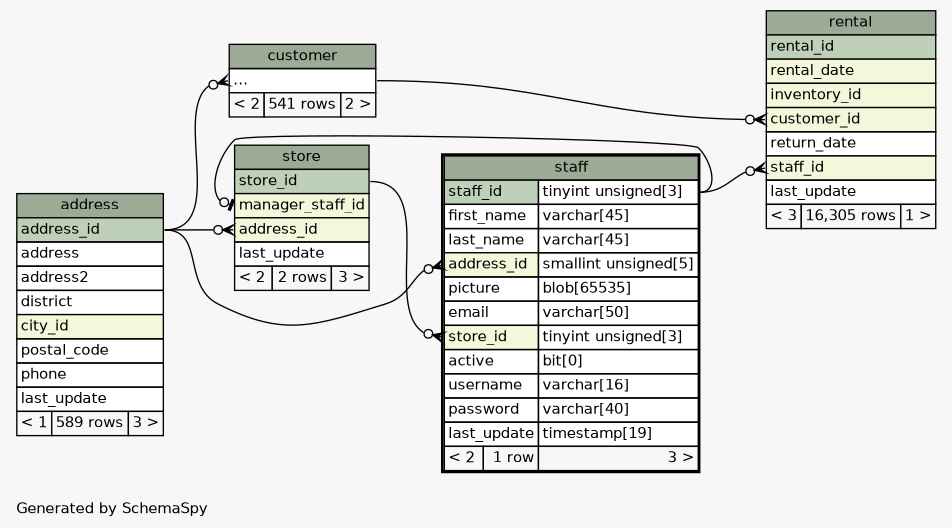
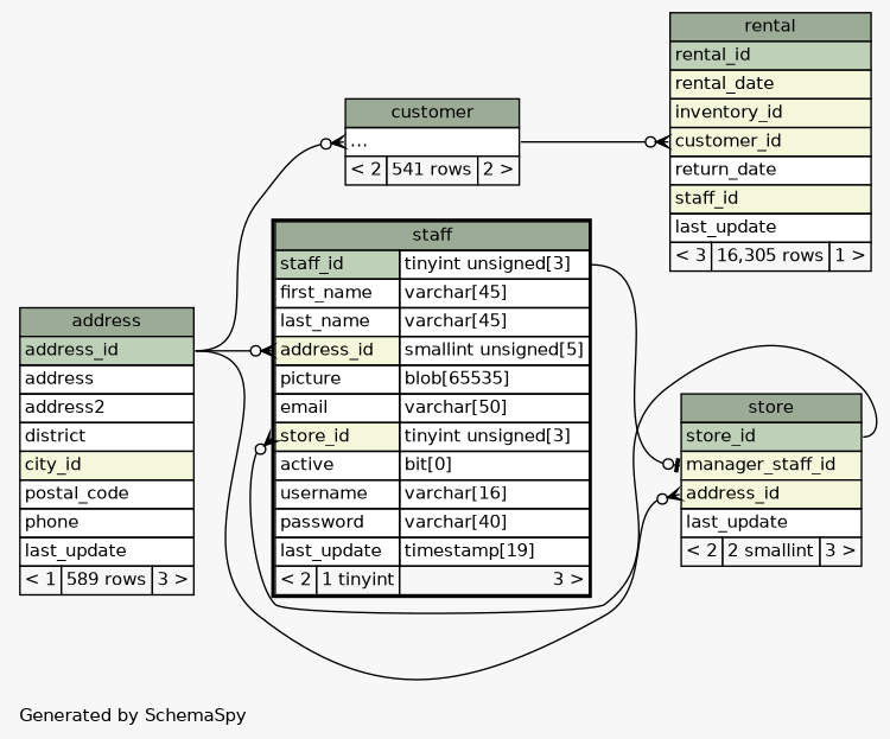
  digraph {
    bgcolor="#f7f7f7"
    fontname=Helvetica
    fontsize=11
    label="\nGenerated by SchemaSpy"
    labeljust=l
    nodesep=0.18
    rankdir=RL
    ranksep=0.46
    node [fontname=Helvetica fontsize=11 shape=plaintext]
    edge [arrowhead=none arrowsize=0.8 arrowtail=crowodot dir=back headport="address_id:e" tailport="address_id:w"]
    n1 [label=<     <TABLE BORDER="0" CELLBORDER="1" CELLSPACING="0" BGCOLOR="#ffffff">       <TR><TD COLSPAN="3" BGCOLOR="#9bab96" ALIGN="CENTER">address</TD></TR>       <TR><TD PORT="address_id" COLSPAN="3" BGCOLOR="#bed1b8" ALIGN="LEFT">address_id</TD></TR>       <TR><TD PORT="address" COLSPAN="3" ALIGN="LEFT">address</TD></TR>       <TR><TD PORT="address2" COLSPAN="3" ALIGN="LEFT">address2</TD></TR>       <TR><TD PORT="district" COLSPAN="3" ALIGN="LEFT">district</TD></TR>       <TR><TD PORT="city_id" COLSPAN="3" BGCOLOR="#f4f7da" ALIGN="LEFT">city_id</TD></TR>       <TR><TD PORT="postal_code" COLSPAN="3" ALIGN="LEFT">postal_code</TD></TR>       <TR><TD PORT="phone" COLSPAN="3" ALIGN="LEFT">phone</TD></TR>       <TR><TD PORT="last_update" COLSPAN="3" ALIGN="LEFT">last_update</TD></TR>       <TR><TD ALIGN="LEFT" BGCOLOR="#f7f7f7">&lt; 1</TD><TD ALIGN="RIGHT" BGCOLOR="#f7f7f7">589 rows</TD><TD ALIGN="RIGHT" BGCOLOR="#f7f7f7">3 &gt;</TD></TR>     </TABLE>>]
    n2 [label=<     <TABLE BORDER="0" CELLBORDER="1" CELLSPACING="0" BGCOLOR="#ffffff">       <TR><TD COLSPAN="3" BGCOLOR="#9bab96" ALIGN="CENTER">customer</TD></TR>       <TR><TD PORT="elipses" COLSPAN="3" ALIGN="LEFT">...</TD></TR>       <TR><TD ALIGN="LEFT" BGCOLOR="#f7f7f7">&lt; 2</TD><TD ALIGN="RIGHT" BGCOLOR="#f7f7f7">541 rows</TD><TD ALIGN="RIGHT" BGCOLOR="#f7f7f7">2 &gt;</TD></TR>     </TABLE>>]
-   n3 [label=<     <TABLE BORDER="0" CELLBORDER="1" CELLSPACING="0" BGCOLOR="#ffffff">       <TR><TD COLSPAN="3" BGCOLOR="#9bab96" ALIGN="CENTER">store</TD></TR>       <TR><TD PORT="store_id" COLSPAN="3" BGCOLOR="#bed1b8" ALIGN="LEFT">store_id</TD></TR>       <TR><TD PORT="manager_staff_id" COLSPAN="3" BGCOLOR="#f4f7da" ALIGN="LEFT">manager_staff_id</TD></TR>       <TR><TD PORT="address_id" COLSPAN="3" BGCOLOR="#f4f7da" ALIGN="LEFT">address_id</TD></TR>       <TR><TD PORT="last_update" COLSPAN="3" ALIGN="LEFT">last_update</TD></TR>       <TR><TD ALIGN="LEFT" BGCOLOR="#f7f7f7">&lt; 2</TD><TD ALIGN="RIGHT" BGCOLOR="#f7f7f7">2 rows</TD><TD ALIGN="RIGHT" BGCOLOR="#f7f7f7">3 &gt;</TD></TR>     </TABLE>>]
-   n4 [label=<     <TABLE BORDER="2" CELLBORDER="1" CELLSPACING="0" BGCOLOR="#ffffff">       <TR><TD COLSPAN="3" BGCOLOR="#9bab96" ALIGN="CENTER">staff</TD></TR>       <TR><TD PORT="staff_id" COLSPAN="2" BGCOLOR="#bed1b8" ALIGN="LEFT">staff_id</TD><TD PORT="staff_id.type" ALIGN="LEFT">tinyint unsigned[3]</TD></TR>       <TR><TD PORT="first_name" COLSPAN="2" ALIGN="LEFT">first_name</TD><TD PORT="first_name.type" ALIGN="LEFT">varchar[45]</TD></TR>       <TR><TD PORT="last_name" COLSPAN="2" ALIGN="LEFT">last_name</TD><TD PORT="last_name.type" ALIGN="LEFT">varchar[45]</TD></TR>       <TR><TD PORT="address_id" COLSPAN="2" BGCOLOR="#f4f7da" ALIGN="LEFT">address_id</TD><TD PORT="address_id.type" ALIGN="LEFT">smallint unsigned[5]</TD></TR>       <TR><TD PORT="picture" COLSPAN="2" ALIGN="LEFT">picture</TD><TD PORT="picture.type" ALIGN="LEFT">blob[65535]</TD></TR>       <TR><TD PORT="email" COLSPAN="2" ALIGN="LEFT">email</TD><TD PORT="email.type" ALIGN="LEFT">varchar[50]</TD></TR>       <TR><TD PORT="store_id" COLSPAN="2" BGCOLOR="#f4f7da" ALIGN="LEFT">store_id</TD><TD PORT="store_id.type" ALIGN="LEFT">tinyint unsigned[3]</TD></TR>       <TR><TD PORT="active" COLSPAN="2" ALIGN="LEFT">active</TD><TD PORT="active.type" ALIGN="LEFT">bit[0]</TD></TR>       <TR><TD PORT="username" COLSPAN="2" ALIGN="LEFT">username</TD><TD PORT="username.type" ALIGN="LEFT">varchar[16]</TD></TR>       <TR><TD PORT="password" COLSPAN="2" ALIGN="LEFT">password</TD><TD PORT="password.type" ALIGN="LEFT">varchar[40]</TD></TR>       <TR><TD PORT="last_update" COLSPAN="2" ALIGN="LEFT">last_update</TD><TD PORT="last_update.type" ALIGN="LEFT">timestamp[19]</TD></TR>       <TR><TD ALIGN="LEFT" BGCOLOR="#f7f7f7">&lt; 2</TD><TD ALIGN="RIGHT" BGCOLOR="#f7f7f7">1 row</TD><TD ALIGN="RIGHT" BGCOLOR="#f7f7f7">3 &gt;</TD></TR>     </TABLE>>]
+   n3 [label=<     <TABLE BORDER="0" CELLBORDER="1" CELLSPACING="0" BGCOLOR="#ffffff">       <TR><TD COLSPAN="3" BGCOLOR="#9bab96" ALIGN="CENTER">store</TD></TR>       <TR><TD PORT="store_id" COLSPAN="3" BGCOLOR="#bed1b8" ALIGN="LEFT">store_id</TD></TR>       <TR><TD PORT="manager_staff_id" COLSPAN="3" BGCOLOR="#f4f7da" ALIGN="LEFT">manager_staff_id</TD></TR>       <TR><TD PORT="address_id" COLSPAN="3" BGCOLOR="#f4f7da" ALIGN="LEFT">address_id</TD></TR>       <TR><TD PORT="last_update" COLSPAN="3" ALIGN="LEFT">last_update</TD></TR>       <TR><TD ALIGN="LEFT" BGCOLOR="#f7f7f7">&lt; 2</TD><TD ALIGN="RIGHT" BGCOLOR="#f7f7f7">2 smallint</TD><TD ALIGN="RIGHT" BGCOLOR="#f7f7f7">3 &gt;</TD></TR>     </TABLE>>]
+   n4 [label=<     <TABLE BORDER="2" CELLBORDER="1" CELLSPACING="0" BGCOLOR="#ffffff">       <TR><TD COLSPAN="3" BGCOLOR="#9bab96" ALIGN="CENTER">staff</TD></TR>       <TR><TD PORT="staff_id" COLSPAN="2" BGCOLOR="#bed1b8" ALIGN="LEFT">staff_id</TD><TD PORT="staff_id.type" ALIGN="LEFT">tinyint unsigned[3]</TD></TR>       <TR><TD PORT="first_name" COLSPAN="2" ALIGN="LEFT">first_name</TD><TD PORT="first_name.type" ALIGN="LEFT">varchar[45]</TD></TR>       <TR><TD PORT="last_name" COLSPAN="2" ALIGN="LEFT">last_name</TD><TD PORT="last_name.type" ALIGN="LEFT">varchar[45]</TD></TR>       <TR><TD PORT="address_id" COLSPAN="2" BGCOLOR="#f4f7da" ALIGN="LEFT">address_id</TD><TD PORT="address_id.type" ALIGN="LEFT">smallint unsigned[5]</TD></TR>       <TR><TD PORT="picture" COLSPAN="2" ALIGN="LEFT">picture</TD><TD PORT="picture.type" ALIGN="LEFT">blob[65535]</TD></TR>       <TR><TD PORT="email" COLSPAN="2" ALIGN="LEFT">email</TD><TD PORT="email.type" ALIGN="LEFT">varchar[50]</TD></TR>       <TR><TD PORT="store_id" COLSPAN="2" BGCOLOR="#f4f7da" ALIGN="LEFT">store_id</TD><TD PORT="store_id.type" ALIGN="LEFT">tinyint unsigned[3]</TD></TR>       <TR><TD PORT="active" COLSPAN="2" ALIGN="LEFT">active</TD><TD PORT="active.type" ALIGN="LEFT">bit[0]</TD></TR>       <TR><TD PORT="username" COLSPAN="2" ALIGN="LEFT">username</TD><TD PORT="username.type" ALIGN="LEFT">varchar[16]</TD></TR>       <TR><TD PORT="password" COLSPAN="2" ALIGN="LEFT">password</TD><TD PORT="password.type" ALIGN="LEFT">varchar[40]</TD></TR>       <TR><TD PORT="last_update" COLSPAN="2" ALIGN="LEFT">last_update</TD><TD PORT="last_update.type" ALIGN="LEFT">timestamp[19]</TD></TR>       <TR><TD ALIGN="LEFT" BGCOLOR="#f7f7f7">&lt; 2</TD><TD ALIGN="RIGHT" BGCOLOR="#f7f7f7">1 tinyint</TD><TD ALIGN="RIGHT" BGCOLOR="#f7f7f7">3 &gt;</TD></TR>     </TABLE>>]
    n5 [label=<     <TABLE BORDER="0" CELLBORDER="1" CELLSPACING="0" BGCOLOR="#ffffff">       <TR><TD COLSPAN="3" BGCOLOR="#9bab96" ALIGN="CENTER">rental</TD></TR>       <TR><TD PORT="rental_id" COLSPAN="3" BGCOLOR="#bed1b8" ALIGN="LEFT">rental_id</TD></TR>       <TR><TD PORT="rental_date" COLSPAN="3" BGCOLOR="#f4f7da" ALIGN="LEFT">rental_date</TD></TR>       <TR><TD PORT="inventory_id" COLSPAN="3" BGCOLOR="#f4f7da" ALIGN="LEFT">inventory_id</TD></TR>       <TR><TD PORT="customer_id" COLSPAN="3" BGCOLOR="#f4f7da" ALIGN="LEFT">customer_id</TD></TR>       <TR><TD PORT="return_date" COLSPAN="3" ALIGN="LEFT">return_date</TD></TR>       <TR><TD PORT="staff_id" COLSPAN="3" BGCOLOR="#f4f7da" ALIGN="LEFT">staff_id</TD></TR>       <TR><TD PORT="last_update" COLSPAN="3" ALIGN="LEFT">last_update</TD></TR>       <TR><TD ALIGN="LEFT" BGCOLOR="#f7f7f7">&lt; 3</TD><TD ALIGN="RIGHT" BGCOLOR="#f7f7f7">16,305 rows</TD><TD ALIGN="RIGHT" BGCOLOR="#f7f7f7">1 &gt;</TD></TR>     </TABLE>>]
    n2 -> n1 [tailport="elipses:w"]
    n3 -> n1
    n3 -> n4 [arrowtail=teeodot headport="staff_id.type:e" tailport="manager_staff_id:w"]
    n4 -> n1
    n4 -> n3 [headport="store_id:e" tailport="store_id:w"]
    n5 -> n2 [headport="elipses:e" tailport="customer_id:w"]
-   n5 -> n4 [headport="staff_id.type:e" tailport="staff_id:w"]
  }
